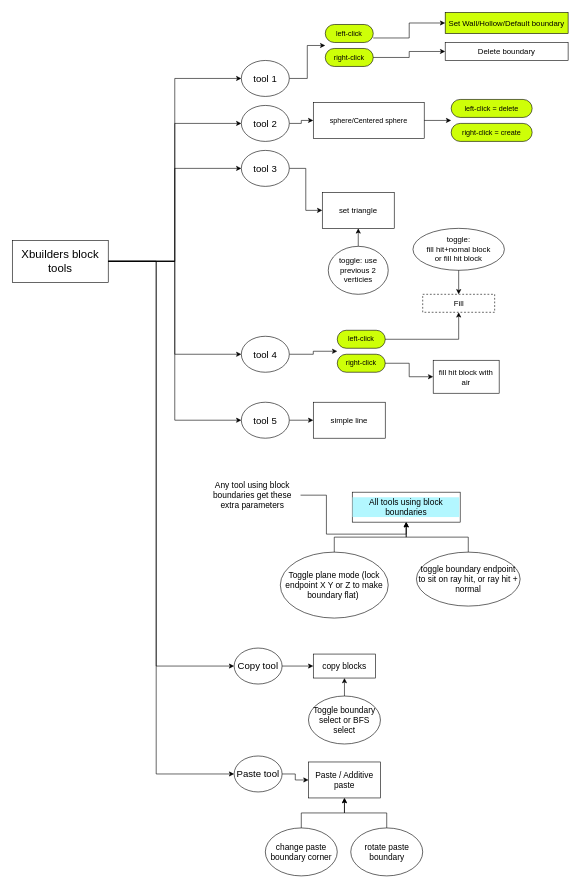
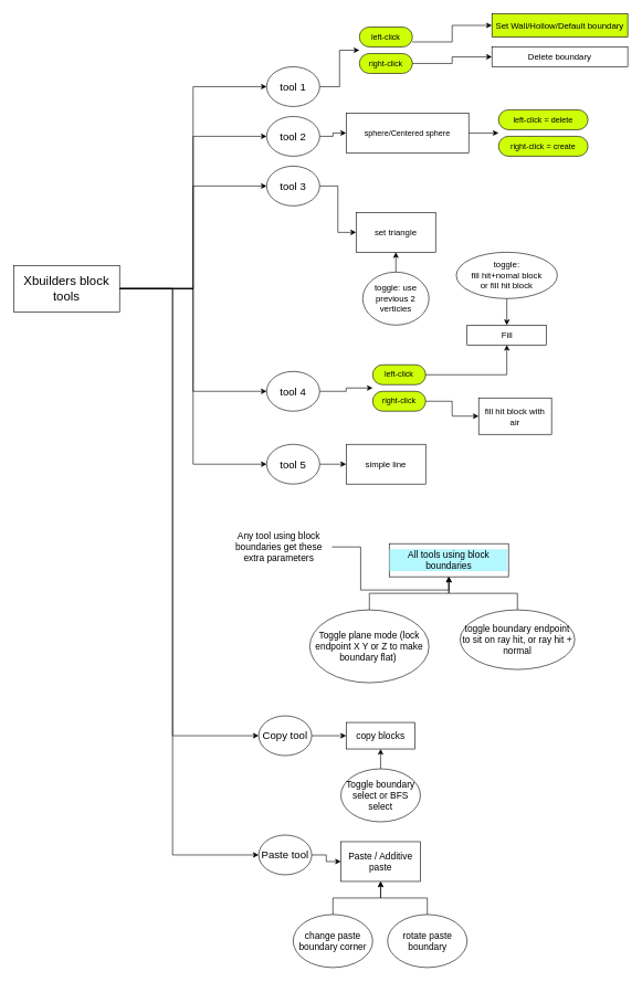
  <mxCell id="0" />
  <mxCell id="1" parent="0" />
  <mxCell id="2" style="edgeStyle=orthogonalEdgeStyle;rounded=0;orthogonalLoop=1;jettySize=auto;html=1;exitX=1;exitY=0.5;exitDx=0;exitDy=0;entryX=0;entryY=0.5;entryDx=0;entryDy=0;labelBackgroundColor=none;" edge="1" parent="1" source="3" target="10"><mxGeometry relative="1" as="geometry" /></mxCell>
  <mxCell id="3" value="tool 1" style="ellipse;whiteSpace=wrap;html=1;fontSize=16;labelBackgroundColor=none;" vertex="1" parent="1"><mxGeometry x="402" y="100" width="80" height="60" as="geometry" /></mxCell>
  <mxCell id="4" value="Set Wall/Hollow/Default boundary" style="rounded=0;whiteSpace=wrap;html=1;fontSize=13;labelBackgroundColor=none;fillColor=#ceff08;" vertex="1" parent="1"><mxGeometry x="742" y="20" width="205" height="35" as="geometry" /></mxCell>
  <mxCell id="5" value="Delete boundary" style="rounded=0;whiteSpace=wrap;html=1;fontSize=13;labelBackgroundColor=none;" vertex="1" parent="1"><mxGeometry x="742" y="70" width="205" height="30" as="geometry" /></mxCell>
  <mxCell id="6" value="" style="group;labelBackgroundColor=none;" vertex="1" connectable="0" parent="1"><mxGeometry x="542" y="40" width="110" height="80" as="geometry" /></mxCell>
  <mxCell id="7" value="" style="group;labelBackgroundColor=none;" vertex="1" connectable="0" parent="6"><mxGeometry y="-10" width="80" height="90" as="geometry" /></mxCell>
  <mxCell id="8" value="left-click" style="rounded=1;whiteSpace=wrap;html=1;labelBackgroundColor=none;fillColor=#CEFF08;arcSize=50;" vertex="1" parent="7"><mxGeometry y="10" width="80" height="30" as="geometry" /></mxCell>
  <mxCell id="9" value="right-click" style="rounded=1;whiteSpace=wrap;html=1;labelBackgroundColor=none;fillColor=#CEFF08;arcSize=50;" vertex="1" parent="7"><mxGeometry y="50" width="80" height="30" as="geometry" /></mxCell>
  <mxCell id="10" value="" style="rounded=0;whiteSpace=wrap;html=1;labelBackgroundColor=none;fillColor=none;strokeColor=none;" vertex="1" parent="7"><mxGeometry width="40" height="90" as="geometry" /></mxCell>
  <mxCell id="11" style="edgeStyle=orthogonalEdgeStyle;rounded=0;orthogonalLoop=1;jettySize=auto;html=1;exitX=1;exitY=0.5;exitDx=0;exitDy=0;entryX=0;entryY=0.5;entryDx=0;entryDy=0;labelBackgroundColor=none;" edge="1" parent="1" source="9" target="5"><mxGeometry relative="1" as="geometry" /></mxCell>
  <mxCell id="12" style="edgeStyle=orthogonalEdgeStyle;rounded=0;orthogonalLoop=1;jettySize=auto;html=1;exitX=1;exitY=0.75;exitDx=0;exitDy=0;entryX=0;entryY=0.5;entryDx=0;entryDy=0;labelBackgroundColor=none;" edge="1" parent="1" source="8" target="4"><mxGeometry relative="1" as="geometry" /></mxCell>
  <mxCell id="13" style="edgeStyle=orthogonalEdgeStyle;rounded=0;orthogonalLoop=1;jettySize=auto;html=1;exitX=1;exitY=0.5;exitDx=0;exitDy=0;entryX=0;entryY=0.5;entryDx=0;entryDy=0;fontSize=13;labelBackgroundColor=none;" edge="1" parent="1" source="14" target="17"><mxGeometry relative="1" as="geometry" /></mxCell>
  <mxCell id="14" value="tool 2" style="ellipse;whiteSpace=wrap;html=1;fontSize=16;labelBackgroundColor=none;" vertex="1" parent="1"><mxGeometry x="402" y="175" width="80" height="60" as="geometry" /></mxCell>
  <mxCell id="15" value="" style="group;labelBackgroundColor=none;" vertex="1" connectable="0" parent="1"><mxGeometry x="537" y="160" width="350" height="90" as="geometry" /></mxCell>
  <mxCell id="16" style="edgeStyle=orthogonalEdgeStyle;rounded=0;orthogonalLoop=1;jettySize=auto;html=1;exitX=1;exitY=0.5;exitDx=0;exitDy=0;entryX=0;entryY=0.5;entryDx=0;entryDy=0;fontSize=13;labelBackgroundColor=none;" edge="1" parent="15" source="17" target="21"><mxGeometry relative="1" as="geometry" /></mxCell>
  <mxCell id="17" value="sphere/Centered sphere" style="rounded=0;whiteSpace=wrap;html=1;labelBackgroundColor=none;fillColor=none;" vertex="1" parent="15"><mxGeometry x="-15" y="10" width="185" height="60" as="geometry" /></mxCell>
  <mxCell id="18" value="" style="group;labelBackgroundColor=none;" vertex="1" connectable="0" parent="15"><mxGeometry x="215" y="-5" width="135" height="90" as="geometry" /></mxCell>
  <mxCell id="19" value="left-click = delete" style="rounded=1;whiteSpace=wrap;html=1;labelBackgroundColor=none;fillColor=#CEFF08;arcSize=50;" vertex="1" parent="18"><mxGeometry y="10" width="135" height="30" as="geometry" /></mxCell>
  <mxCell id="20" value="right-click = create" style="rounded=1;whiteSpace=wrap;html=1;labelBackgroundColor=none;fillColor=#CEFF08;arcSize=50;" vertex="1" parent="18"><mxGeometry y="50" width="135" height="30" as="geometry" /></mxCell>
  <mxCell id="21" value="" style="rounded=0;whiteSpace=wrap;html=1;labelBackgroundColor=none;fillColor=none;strokeColor=none;" vertex="1" parent="18"><mxGeometry width="67.5" height="90" as="geometry" /></mxCell>
  <mxCell id="22" style="edgeStyle=orthogonalEdgeStyle;rounded=0;orthogonalLoop=1;jettySize=auto;html=1;exitX=1;exitY=0.5;exitDx=0;exitDy=0;entryX=0;entryY=0.5;entryDx=0;entryDy=0;fontSize=13;labelBackgroundColor=none;" edge="1" parent="1" source="23" target="24"><mxGeometry relative="1" as="geometry" /></mxCell>
  <mxCell id="23" value="tool 3" style="ellipse;whiteSpace=wrap;html=1;fontSize=16;labelBackgroundColor=none;" vertex="1" parent="1"><mxGeometry x="402" y="250" width="80" height="60" as="geometry" /></mxCell>
  <mxCell id="24" value="set triangle" style="rounded=0;whiteSpace=wrap;html=1;labelBackgroundColor=none;fontSize=13;fillColor=none;" vertex="1" parent="1"><mxGeometry x="537" y="320" width="120" height="60" as="geometry" /></mxCell>
  <mxCell id="25" style="edgeStyle=orthogonalEdgeStyle;rounded=0;orthogonalLoop=1;jettySize=auto;html=1;exitX=0.5;exitY=0;exitDx=0;exitDy=0;entryX=0.5;entryY=1;entryDx=0;entryDy=0;fontSize=13;labelBackgroundColor=none;" edge="1" parent="1" source="26" target="24"><mxGeometry relative="1" as="geometry" /></mxCell>
  <mxCell id="26" value="toggle: use previous 2 verticies" style="ellipse;whiteSpace=wrap;html=1;fontSize=13;labelBackgroundColor=none;" vertex="1" parent="1"><mxGeometry x="547" y="410" width="100" height="80" as="geometry" /></mxCell>
  <mxCell id="27" style="edgeStyle=orthogonalEdgeStyle;rounded=0;orthogonalLoop=1;jettySize=auto;html=1;exitX=1;exitY=0.5;exitDx=0;exitDy=0;fontSize=13;entryX=0;entryY=0.5;entryDx=0;entryDy=0;labelBackgroundColor=none;" edge="1" parent="1" source="28" target="34"><mxGeometry relative="1" as="geometry"><mxPoint x="582" y="580" as="targetPoint" /></mxGeometry></mxCell>
  <mxCell id="28" value="tool 4" style="ellipse;whiteSpace=wrap;html=1;fontSize=16;labelBackgroundColor=none;" vertex="1" parent="1"><mxGeometry x="402" y="560" width="80" height="60" as="geometry" /></mxCell>
- <mxCell id="29" value="Fill" style="rounded=0;whiteSpace=wrap;html=1;labelBackgroundColor=none;fontSize=13;fillColor=none;dashed=1;" vertex="1" parent="1"><mxGeometry x="704.5" y="490" width="120" height="30" as="geometry" /></mxCell>
+ <mxCell id="29" value="Fill" style="rounded=0;whiteSpace=wrap;html=1;labelBackgroundColor=none;fontSize=13;fillColor=none;" vertex="1" parent="1"><mxGeometry x="704.5" y="490" width="120" height="30" as="geometry" /></mxCell>
  <mxCell id="30" value="" style="group;labelBackgroundColor=none;" vertex="1" connectable="0" parent="1"><mxGeometry x="562" y="550" width="110" height="80" as="geometry" /></mxCell>
  <mxCell id="31" value="" style="group;labelBackgroundColor=none;" vertex="1" connectable="0" parent="30"><mxGeometry y="-10" width="80" height="90" as="geometry" /></mxCell>
  <mxCell id="32" value="left-click" style="rounded=1;whiteSpace=wrap;html=1;labelBackgroundColor=none;fillColor=#CEFF08;arcSize=50;" vertex="1" parent="31"><mxGeometry y="10" width="80" height="30" as="geometry" /></mxCell>
  <mxCell id="33" value="right-click" style="rounded=1;whiteSpace=wrap;html=1;labelBackgroundColor=none;fillColor=#CEFF08;arcSize=50;" vertex="1" parent="31"><mxGeometry y="50" width="80" height="30" as="geometry" /></mxCell>
  <mxCell id="34" value="" style="rounded=0;whiteSpace=wrap;html=1;labelBackgroundColor=none;fillColor=none;strokeColor=none;" vertex="1" parent="31"><mxGeometry width="40" height="90" as="geometry" /></mxCell>
  <mxCell id="35" value="fill hit block with air" style="rounded=0;whiteSpace=wrap;html=1;labelBackgroundColor=none;fontSize=13;fillColor=none;" vertex="1" parent="1"><mxGeometry x="722" y="600" width="110" height="55" as="geometry" /></mxCell>
  <mxCell id="36" style="edgeStyle=orthogonalEdgeStyle;rounded=0;orthogonalLoop=1;jettySize=auto;html=1;exitX=1;exitY=0.5;exitDx=0;exitDy=0;fontSize=13;labelBackgroundColor=none;" edge="1" parent="1" source="32" target="29"><mxGeometry relative="1" as="geometry"><mxPoint x="732" y="570" as="targetPoint" /></mxGeometry></mxCell>
  <mxCell id="37" style="edgeStyle=orthogonalEdgeStyle;rounded=0;orthogonalLoop=1;jettySize=auto;html=1;exitX=1;exitY=0.5;exitDx=0;exitDy=0;entryX=0;entryY=0.5;entryDx=0;entryDy=0;fontSize=13;labelBackgroundColor=none;" edge="1" parent="1" source="33" target="35"><mxGeometry relative="1" as="geometry" /></mxCell>
  <mxCell id="38" style="edgeStyle=orthogonalEdgeStyle;rounded=0;orthogonalLoop=1;jettySize=auto;html=1;exitX=0.5;exitY=1;exitDx=0;exitDy=0;entryX=0.5;entryY=0;entryDx=0;entryDy=0;fontSize=13;labelBackgroundColor=none;" edge="1" parent="1" source="39" target="29"><mxGeometry relative="1" as="geometry" /></mxCell>
  <mxCell id="39" value="toggle:&lt;br&gt;fill hit+nomal block&lt;br&gt;or fill hit block" style="ellipse;whiteSpace=wrap;html=1;rounded=1;labelBackgroundColor=none;fontSize=13;fillColor=none;" vertex="1" parent="1"><mxGeometry x="688.25" y="380" width="152.5" height="70" as="geometry" /></mxCell>
  <mxCell id="40" style="edgeStyle=orthogonalEdgeStyle;rounded=0;orthogonalLoop=1;jettySize=auto;html=1;exitX=1;exitY=0.5;exitDx=0;exitDy=0;entryX=0;entryY=0.5;entryDx=0;entryDy=0;fontSize=13;labelBackgroundColor=none;" edge="1" parent="1" source="41" target="42"><mxGeometry relative="1" as="geometry" /></mxCell>
  <mxCell id="41" value="tool 5" style="ellipse;whiteSpace=wrap;html=1;fontSize=16;labelBackgroundColor=none;" vertex="1" parent="1"><mxGeometry x="402" y="670" width="80" height="60" as="geometry" /></mxCell>
  <mxCell id="42" value="simple line" style="rounded=0;whiteSpace=wrap;html=1;labelBackgroundColor=none;fontSize=13;fillColor=none;" vertex="1" parent="1"><mxGeometry x="522" y="670" width="120" height="60" as="geometry" /></mxCell>
  <mxCell id="43" style="edgeStyle=orthogonalEdgeStyle;rounded=0;orthogonalLoop=1;jettySize=auto;html=1;exitX=1;exitY=0.5;exitDx=0;exitDy=0;entryX=0;entryY=0.5;entryDx=0;entryDy=0;fontSize=19;labelBackgroundColor=none;" edge="1" parent="1" source="50" target="3"><mxGeometry relative="1" as="geometry" /></mxCell>
  <mxCell id="44" style="edgeStyle=orthogonalEdgeStyle;rounded=0;orthogonalLoop=1;jettySize=auto;html=1;exitX=1;exitY=0.5;exitDx=0;exitDy=0;entryX=0;entryY=0.5;entryDx=0;entryDy=0;fontSize=19;labelBackgroundColor=none;" edge="1" parent="1" source="50" target="14"><mxGeometry relative="1" as="geometry" /></mxCell>
  <mxCell id="45" style="edgeStyle=orthogonalEdgeStyle;rounded=0;orthogonalLoop=1;jettySize=auto;html=1;exitX=1;exitY=0.5;exitDx=0;exitDy=0;entryX=0;entryY=0.5;entryDx=0;entryDy=0;fontSize=19;labelBackgroundColor=none;" edge="1" parent="1" source="50" target="23"><mxGeometry relative="1" as="geometry" /></mxCell>
  <mxCell id="46" style="edgeStyle=orthogonalEdgeStyle;rounded=0;orthogonalLoop=1;jettySize=auto;html=1;exitX=1;exitY=0.5;exitDx=0;exitDy=0;entryX=0;entryY=0.5;entryDx=0;entryDy=0;fontSize=19;labelBackgroundColor=none;" edge="1" parent="1" source="50" target="28"><mxGeometry relative="1" as="geometry" /></mxCell>
  <mxCell id="47" style="edgeStyle=orthogonalEdgeStyle;rounded=0;orthogonalLoop=1;jettySize=auto;html=1;exitX=1;exitY=0.5;exitDx=0;exitDy=0;entryX=0;entryY=0.5;entryDx=0;entryDy=0;fontSize=19;labelBackgroundColor=none;" edge="1" parent="1" source="50" target="41"><mxGeometry relative="1" as="geometry" /></mxCell>
  <mxCell id="48" style="edgeStyle=orthogonalEdgeStyle;rounded=0;orthogonalLoop=1;jettySize=auto;html=1;exitX=1;exitY=0.5;exitDx=0;exitDy=0;entryX=0;entryY=0.5;entryDx=0;entryDy=0;labelBackgroundColor=none;fontSize=14;fontColor=default;" edge="1" parent="1" source="50" target="59"><mxGeometry relative="1" as="geometry"><Array as="points"><mxPoint x="260" y="435" /><mxPoint x="260" y="1110" /></Array></mxGeometry></mxCell>
  <mxCell id="49" style="edgeStyle=orthogonalEdgeStyle;rounded=0;orthogonalLoop=1;jettySize=auto;html=1;exitX=1;exitY=0.5;exitDx=0;exitDy=0;entryX=0;entryY=0.5;entryDx=0;entryDy=0;labelBackgroundColor=none;fontSize=14;fontColor=default;" edge="1" parent="1" source="50" target="61"><mxGeometry relative="1" as="geometry"><Array as="points"><mxPoint x="260" y="435" /><mxPoint x="260" y="1290" /></Array></mxGeometry></mxCell>
  <mxCell id="50" value="Xbuilders block tools" style="rounded=0;whiteSpace=wrap;html=1;labelBackgroundColor=none;fontSize=19;fillColor=none;" vertex="1" parent="1"><mxGeometry x="20" y="400" width="160" height="70" as="geometry" /></mxCell>
  <mxCell id="51" value="All tools using block boundaries" style="rounded=0;whiteSpace=wrap;html=1;labelBackgroundColor=#B3F7FF;fontSize=14;fillColor=none;" vertex="1" parent="1"><mxGeometry x="587" y="820" width="180" height="50" as="geometry" /></mxCell>
  <mxCell id="52" style="edgeStyle=orthogonalEdgeStyle;rounded=0;orthogonalLoop=1;jettySize=auto;html=1;exitX=0.5;exitY=0;exitDx=0;exitDy=0;entryX=0.5;entryY=1;entryDx=0;entryDy=0;labelBackgroundColor=none;fontSize=14;fontColor=default;" edge="1" parent="1" source="53" target="51"><mxGeometry relative="1" as="geometry" /></mxCell>
  <mxCell id="53" value="Toggle plane mode (lock endpoint X Y or Z to make boundary flat)&amp;nbsp;" style="ellipse;whiteSpace=wrap;html=1;rounded=1;labelBackgroundColor=none;fontSize=14;fillColor=none;fontColor=default;" vertex="1" parent="1"><mxGeometry x="467" y="920" width="180" height="110" as="geometry" /></mxCell>
  <mxCell id="54" style="edgeStyle=orthogonalEdgeStyle;rounded=0;orthogonalLoop=1;jettySize=auto;html=1;exitX=0.5;exitY=0;exitDx=0;exitDy=0;entryX=0.5;entryY=1;entryDx=0;entryDy=0;labelBackgroundColor=none;fontSize=14;fontColor=default;" edge="1" parent="1" source="55" target="51"><mxGeometry relative="1" as="geometry" /></mxCell>
  <mxCell id="55" value="toggle boundary endpoint to sit on ray hit, or ray hit + normal" style="ellipse;whiteSpace=wrap;html=1;rounded=1;labelBackgroundColor=none;fontSize=14;fillColor=none;fontColor=default;" vertex="1" parent="1"><mxGeometry x="694" y="920" width="173" height="90" as="geometry" /></mxCell>
  <mxCell id="56" style="edgeStyle=orthogonalEdgeStyle;rounded=0;orthogonalLoop=1;jettySize=auto;html=1;exitX=1;exitY=0.5;exitDx=0;exitDy=0;entryX=0.5;entryY=1;entryDx=0;entryDy=0;labelBackgroundColor=none;fontSize=14;fontColor=default;" edge="1" parent="1" source="57" target="51"><mxGeometry relative="1" as="geometry" /></mxCell>
  <mxCell id="57" value="Any tool using block boundaries get these extra parameters" style="text;html=1;strokeColor=none;fillColor=none;align=center;verticalAlign=middle;whiteSpace=wrap;rounded=0;labelBackgroundColor=none;fontSize=14;fontColor=default;" vertex="1" parent="1"><mxGeometry x="340" y="780" width="160.75" height="90" as="geometry" /></mxCell>
  <mxCell id="58" style="edgeStyle=orthogonalEdgeStyle;rounded=0;orthogonalLoop=1;jettySize=auto;html=1;exitX=1;exitY=0.5;exitDx=0;exitDy=0;entryX=0;entryY=0.5;entryDx=0;entryDy=0;labelBackgroundColor=none;fontSize=14;fontColor=default;" edge="1" parent="1" source="59" target="62"><mxGeometry relative="1" as="geometry" /></mxCell>
  <mxCell id="59" value="Copy tool" style="ellipse;whiteSpace=wrap;html=1;fontSize=16;labelBackgroundColor=none;" vertex="1" parent="1"><mxGeometry x="390" y="1080" width="80" height="60" as="geometry" /></mxCell>
  <mxCell id="60" style="edgeStyle=orthogonalEdgeStyle;rounded=0;orthogonalLoop=1;jettySize=auto;html=1;exitX=1;exitY=0.5;exitDx=0;exitDy=0;entryX=0;entryY=0.5;entryDx=0;entryDy=0;labelBackgroundColor=none;fontSize=14;fontColor=default;" edge="1" parent="1" source="61" target="65"><mxGeometry relative="1" as="geometry" /></mxCell>
  <mxCell id="61" value="Paste tool" style="ellipse;whiteSpace=wrap;html=1;fontSize=16;labelBackgroundColor=none;" vertex="1" parent="1"><mxGeometry x="390" y="1260" width="80" height="60" as="geometry" /></mxCell>
  <mxCell id="62" value="copy blocks" style="rounded=0;whiteSpace=wrap;html=1;labelBackgroundColor=none;fontSize=14;fontColor=default;fillColor=none;" vertex="1" parent="1"><mxGeometry x="522" y="1090" width="104" height="40" as="geometry" /></mxCell>
  <mxCell id="63" style="edgeStyle=orthogonalEdgeStyle;rounded=0;orthogonalLoop=1;jettySize=auto;html=1;exitX=0.5;exitY=0;exitDx=0;exitDy=0;entryX=0.5;entryY=1;entryDx=0;entryDy=0;labelBackgroundColor=none;fontSize=14;fontColor=default;" edge="1" parent="1" source="64" target="62"><mxGeometry relative="1" as="geometry" /></mxCell>
  <mxCell id="64" value="Toggle boundary select or BFS select" style="ellipse;whiteSpace=wrap;html=1;rounded=1;labelBackgroundColor=none;fontSize=14;fontColor=default;fillColor=none;" vertex="1" parent="1"><mxGeometry x="514" y="1160" width="120" height="80" as="geometry" /></mxCell>
  <mxCell id="65" value="Paste / Additive paste" style="rounded=0;whiteSpace=wrap;html=1;labelBackgroundColor=none;fontSize=14;fontColor=default;fillColor=none;" vertex="1" parent="1"><mxGeometry x="514" y="1270" width="120" height="60" as="geometry" /></mxCell>
  <mxCell id="66" style="edgeStyle=orthogonalEdgeStyle;rounded=0;orthogonalLoop=1;jettySize=auto;html=1;exitX=0.5;exitY=0;exitDx=0;exitDy=0;entryX=0.5;entryY=1;entryDx=0;entryDy=0;labelBackgroundColor=none;fontSize=14;fontColor=default;" edge="1" parent="1" source="67" target="65"><mxGeometry relative="1" as="geometry" /></mxCell>
  <mxCell id="67" value="change paste boundary corner" style="ellipse;whiteSpace=wrap;html=1;rounded=1;labelBackgroundColor=none;fontSize=14;fontColor=default;fillColor=none;" vertex="1" parent="1"><mxGeometry x="442" y="1380" width="120" height="80" as="geometry" /></mxCell>
  <mxCell id="68" style="edgeStyle=orthogonalEdgeStyle;rounded=0;orthogonalLoop=1;jettySize=auto;html=1;exitX=0.5;exitY=0;exitDx=0;exitDy=0;entryX=0.5;entryY=1;entryDx=0;entryDy=0;labelBackgroundColor=none;fontSize=14;fontColor=default;" edge="1" parent="1" source="69" target="65"><mxGeometry relative="1" as="geometry" /></mxCell>
  <mxCell id="69" value="rotate paste boundary" style="ellipse;whiteSpace=wrap;html=1;rounded=1;labelBackgroundColor=none;fontSize=14;fontColor=default;fillColor=none;" vertex="1" parent="1"><mxGeometry x="584.5" y="1380" width="120" height="80" as="geometry" /></mxCell>
